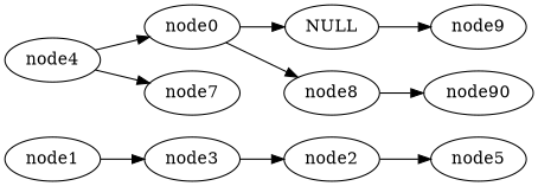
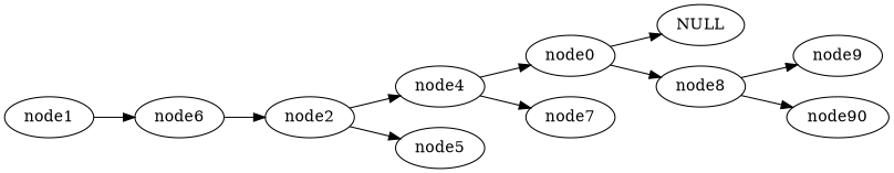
  digraph {
    rankdir=LR
    node1
-   node3
+   node3 [label=node6]
    node2
    node4
    node5
    n6 [label=node0]
    node7
    NULL
    node8
    node9
    n11 [label=node90]
    node1 -> node3
    node3 -> node2
+   node2 -> node4
    node2 -> node5
    node4 -> n6
    node4 -> node7
    n6 -> NULL
    n6 -> node8
-   NULL -> node9
+   node8 -> node9
    node8 -> n11
  }
